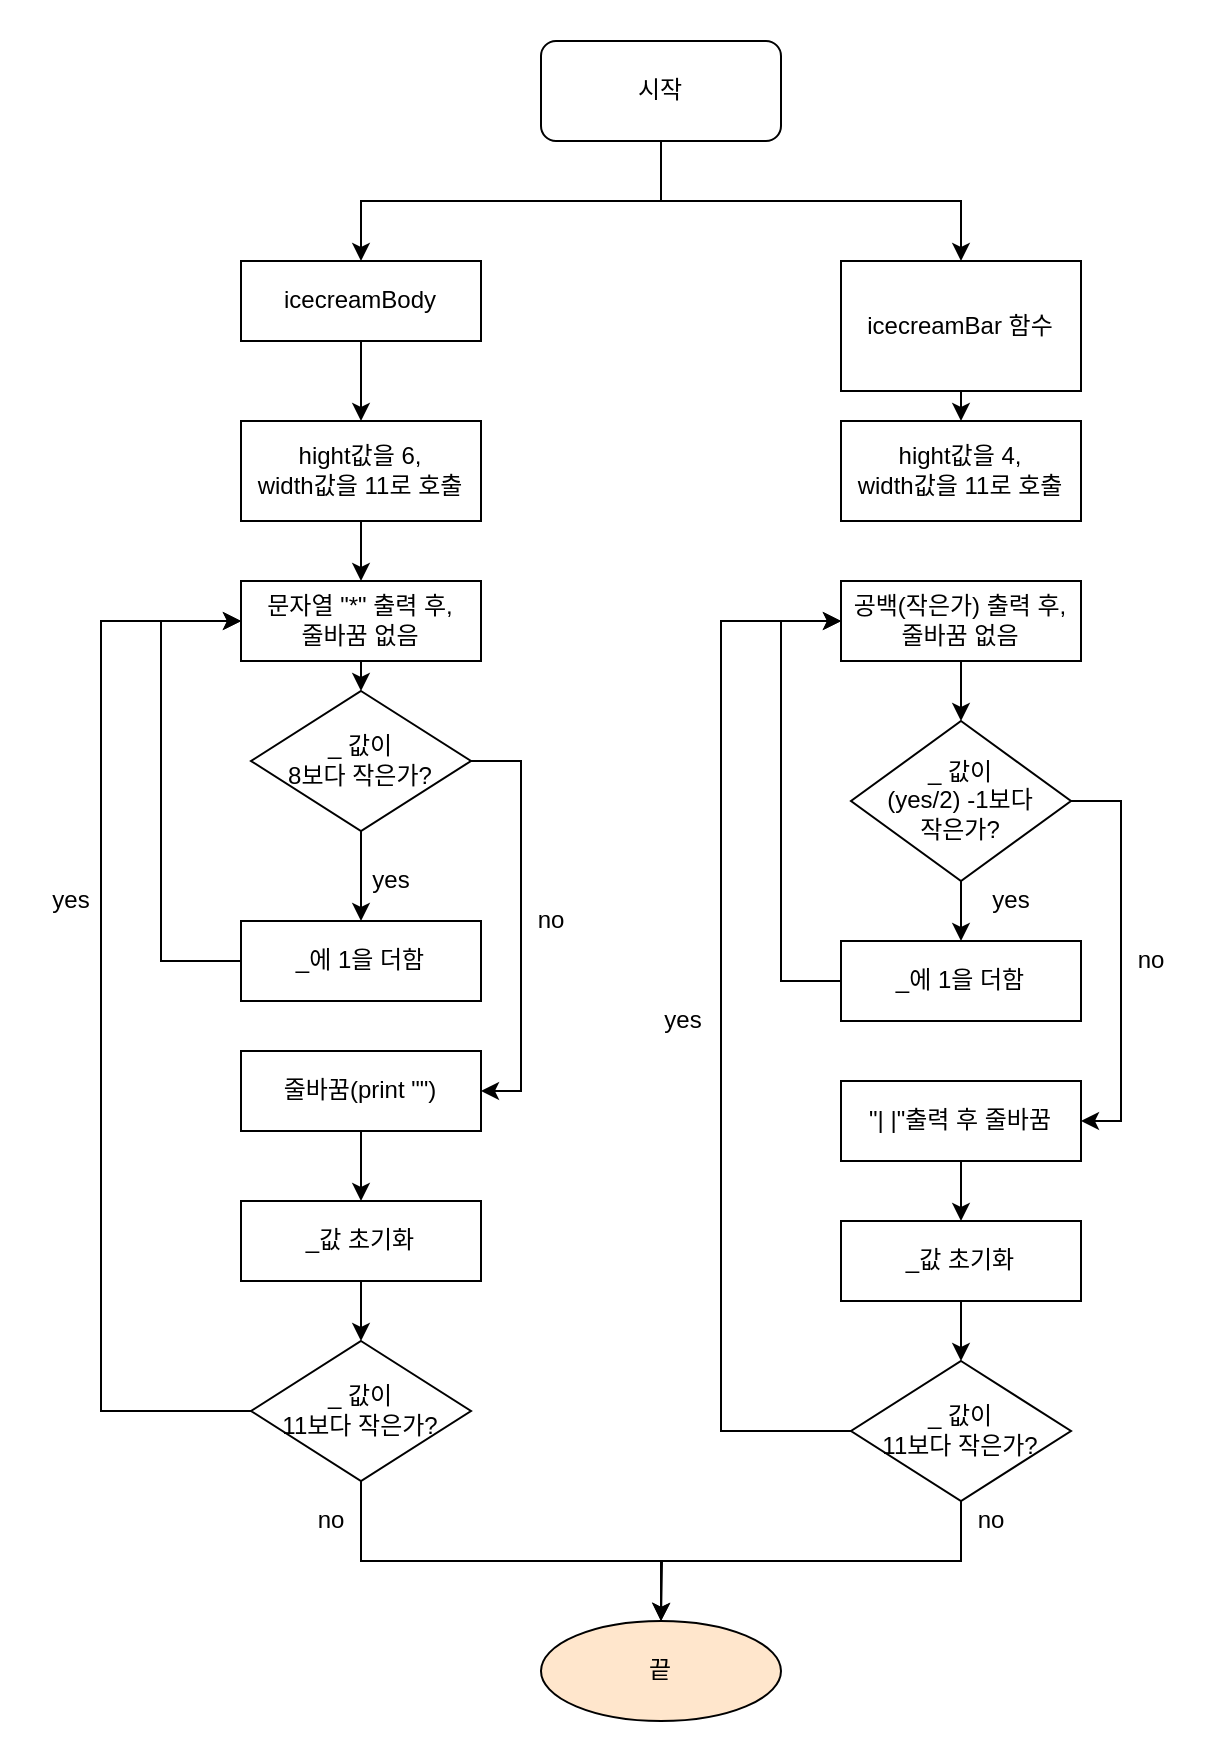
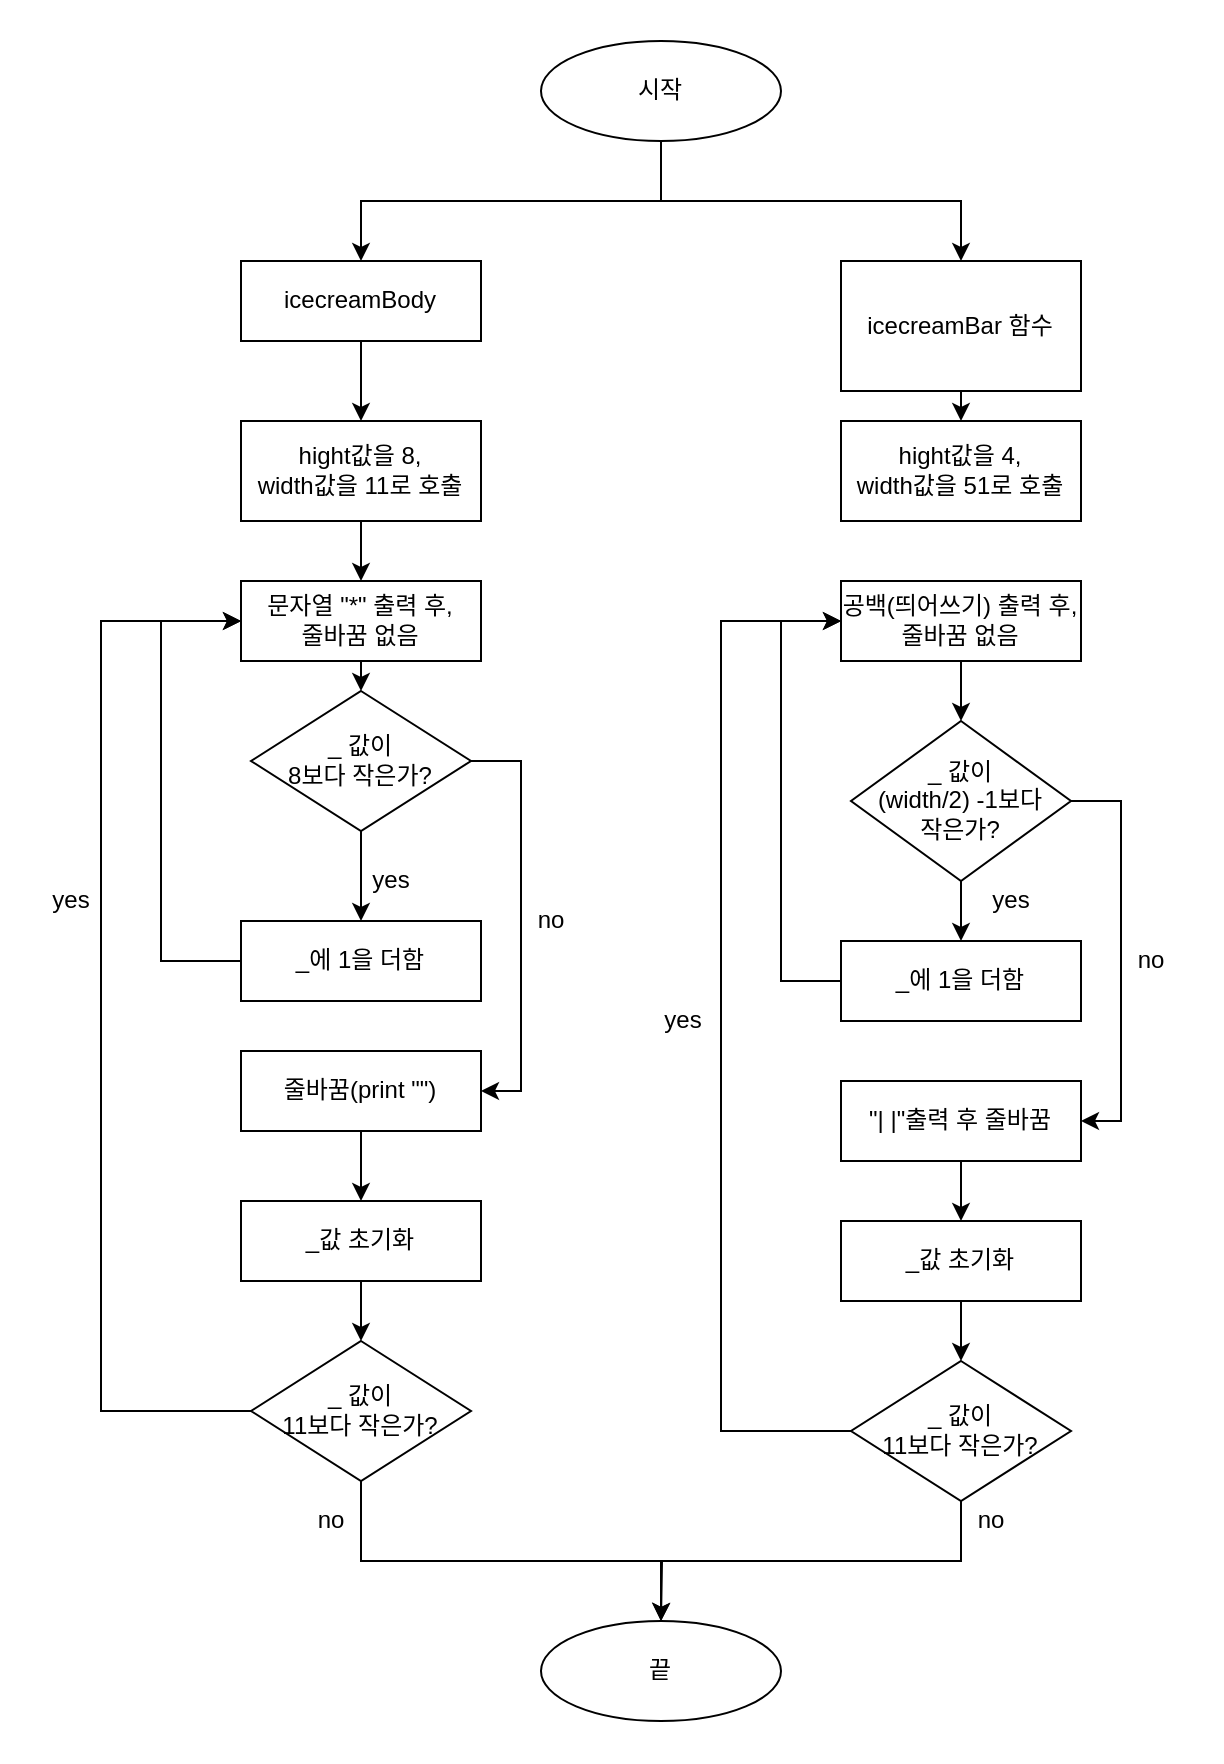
  <mxCell id="0" />
  <mxCell id="1" parent="0" />
  <mxCell id="2" style="edgeStyle=orthogonalEdgeStyle;rounded=0;orthogonalLoop=1;jettySize=auto;html=1;exitX=0.5;exitY=1;exitDx=0;exitDy=0;entryX=0.5;entryY=0;entryDx=0;entryDy=0;" edge="1" parent="1" source="3" target="13"><mxGeometry relative="1" as="geometry" /></mxCell>
- <mxCell id="3" value="hight값을 6,&lt;br&gt;width값을 11로 호출" style="rounded=1;whiteSpace=wrap;html=1;fontSize=12;glass=0;strokeWidth=1;shadow=0;arcSize=0;" parent="1" vertex="1"><mxGeometry x="120" y="210" width="120" height="50" as="geometry" /></mxCell>
+ <mxCell id="3" value="hight값을 8,&lt;br&gt;width값을 11로 호출" style="rounded=1;whiteSpace=wrap;html=1;fontSize=12;glass=0;strokeWidth=1;shadow=0;arcSize=0;" parent="1" vertex="1"><mxGeometry x="120" y="210" width="120" height="50" as="geometry" /></mxCell>
  <mxCell id="4" value="" style="edgeStyle=orthogonalEdgeStyle;rounded=0;orthogonalLoop=1;jettySize=auto;html=1;" edge="1" parent="1" source="5" target="11"><mxGeometry relative="1" as="geometry"><Array as="points"><mxPoint x="330" y="100" /><mxPoint x="180" y="100" /></Array></mxGeometry></mxCell>
- <mxCell id="5" value="시작" style="whiteSpace=wrap;html=1;rounded=1;" vertex="1" parent="1"><mxGeometry x="270" y="20" width="120" height="50" as="geometry" /></mxCell>
+ <mxCell id="5" value="시작" style="ellipse;whiteSpace=wrap;html=1;" vertex="1" parent="1"><mxGeometry x="270" y="20" width="120" height="50" as="geometry" /></mxCell>
  <mxCell id="6" style="edgeStyle=orthogonalEdgeStyle;rounded=0;orthogonalLoop=1;jettySize=auto;html=1;exitX=0.5;exitY=1;exitDx=0;exitDy=0;entryX=0.5;entryY=0;entryDx=0;entryDy=0;" edge="1" parent="1" source="7" target="3"><mxGeometry relative="1" as="geometry" /></mxCell>
  <mxCell id="7" value="icecreamBody" style="rounded=1;whiteSpace=wrap;html=1;fontSize=12;glass=0;strokeWidth=1;shadow=0;arcSize=0;" vertex="1" parent="1"><mxGeometry x="120" y="130" width="120" height="40" as="geometry" /></mxCell>
  <mxCell id="8" style="edgeStyle=orthogonalEdgeStyle;rounded=0;orthogonalLoop=1;jettySize=auto;html=1;exitX=0.5;exitY=1;exitDx=0;exitDy=0;entryX=0.5;entryY=0;entryDx=0;entryDy=0;" edge="1" parent="1" source="5" target="10"><mxGeometry relative="1" as="geometry"><mxPoint x="500" y="20" as="targetPoint" /><Array as="points"><mxPoint x="330" y="100" /><mxPoint x="480" y="100" /></Array></mxGeometry></mxCell>
  <mxCell id="9" style="edgeStyle=orthogonalEdgeStyle;rounded=0;orthogonalLoop=1;jettySize=auto;html=1;exitX=0.5;exitY=1;exitDx=0;exitDy=0;entryX=0.5;entryY=0;entryDx=0;entryDy=0;" edge="1" parent="1" source="10"><mxGeometry relative="1" as="geometry"><mxPoint x="480" y="210" as="targetPoint" /></mxGeometry></mxCell>
  <mxCell id="10" value="icecreamBar 함수" style="rounded=1;whiteSpace=wrap;html=1;fontSize=12;glass=0;strokeWidth=1;shadow=0;arcSize=0;" vertex="1" parent="1"><mxGeometry x="420" y="130" width="120" height="65" as="geometry" /></mxCell>
  <mxCell id="11" value="" style="shape=waypoint;sketch=0;size=6;pointerEvents=1;points=[];fillColor=default;resizable=0;rotatable=0;perimeter=centerPerimeter;snapToPoint=1;strokeColor=none;" vertex="1" parent="1"><mxGeometry x="160" y="110" width="40" height="40" as="geometry" /></mxCell>
  <mxCell id="12" style="edgeStyle=orthogonalEdgeStyle;rounded=0;orthogonalLoop=1;jettySize=auto;html=1;exitX=0.5;exitY=1;exitDx=0;exitDy=0;entryX=0.5;entryY=0;entryDx=0;entryDy=0;" edge="1" parent="1" source="13" target="18"><mxGeometry relative="1" as="geometry" /></mxCell>
  <mxCell id="13" value="문자열 &quot;*&quot; 출력 후,&lt;br&gt;줄바꿈 없음" style="rounded=1;whiteSpace=wrap;html=1;fontSize=12;glass=0;strokeWidth=1;shadow=0;arcSize=0;" vertex="1" parent="1"><mxGeometry x="120" y="290" width="120" height="40" as="geometry" /></mxCell>
- <mxCell id="14" value="hight값을 4,&lt;br&gt;width값을 11로 호출" style="rounded=1;whiteSpace=wrap;html=1;fontSize=12;glass=0;strokeWidth=1;shadow=0;arcSize=0;" vertex="1" parent="1"><mxGeometry x="420" y="210" width="120" height="50" as="geometry" /></mxCell>
+ <mxCell id="14" value="hight값을 4,&lt;br&gt;width값을 51로 호출" style="rounded=1;whiteSpace=wrap;html=1;fontSize=12;glass=0;strokeWidth=1;shadow=0;arcSize=0;" vertex="1" parent="1"><mxGeometry x="420" y="210" width="120" height="50" as="geometry" /></mxCell>
  <mxCell id="15" style="edgeStyle=orthogonalEdgeStyle;rounded=0;orthogonalLoop=1;jettySize=auto;html=1;exitX=0;exitY=0.5;exitDx=0;exitDy=0;entryX=0;entryY=0.5;entryDx=0;entryDy=0;" edge="1" parent="1" source="27" target="13"><mxGeometry relative="1" as="geometry"><Array as="points"><mxPoint x="80" y="480" /><mxPoint x="80" y="310" /></Array></mxGeometry></mxCell>
  <mxCell id="16" style="edgeStyle=orthogonalEdgeStyle;rounded=0;orthogonalLoop=1;jettySize=auto;html=1;exitX=0.5;exitY=1;exitDx=0;exitDy=0;entryX=0.5;entryY=0;entryDx=0;entryDy=0;" edge="1" parent="1" source="18" target="27"><mxGeometry relative="1" as="geometry" /></mxCell>
  <mxCell id="17" style="edgeStyle=orthogonalEdgeStyle;rounded=0;orthogonalLoop=1;jettySize=auto;html=1;exitX=1;exitY=0.5;exitDx=0;exitDy=0;entryX=1;entryY=0.5;entryDx=0;entryDy=0;" edge="1" parent="1" source="18" target="25"><mxGeometry relative="1" as="geometry" /></mxCell>
  <mxCell id="18" value="_ 값이 &lt;br&gt;8보다 작은가?" style="rhombus;whiteSpace=wrap;html=1;strokeColor=default;fillColor=default;" vertex="1" parent="1"><mxGeometry x="125" y="345" width="110" height="70" as="geometry" /></mxCell>
  <mxCell id="19" style="edgeStyle=orthogonalEdgeStyle;rounded=0;orthogonalLoop=1;jettySize=auto;html=1;entryX=0;entryY=0.5;entryDx=0;entryDy=0;exitX=0;exitY=0.5;exitDx=0;exitDy=0;" edge="1" parent="1" source="21" target="13"><mxGeometry relative="1" as="geometry"><mxPoint x="90" y="290" as="targetPoint" /><Array as="points"><mxPoint x="50" y="705" /><mxPoint x="50" y="310" /></Array></mxGeometry></mxCell>
  <mxCell id="20" style="edgeStyle=orthogonalEdgeStyle;rounded=0;orthogonalLoop=1;jettySize=auto;html=1;" edge="1" parent="1" source="21" target="47"><mxGeometry relative="1" as="geometry"><Array as="points"><mxPoint x="180" y="780" /><mxPoint x="330" y="780" /></Array></mxGeometry></mxCell>
  <mxCell id="21" value="_ 값이 &lt;br&gt;11보다 작은가?" style="rhombus;whiteSpace=wrap;html=1;strokeColor=default;fillColor=default;" vertex="1" parent="1"><mxGeometry x="125" y="670" width="110" height="70" as="geometry" /></mxCell>
  <mxCell id="22" value="yes" style="text;html=1;align=center;verticalAlign=middle;resizable=0;points=[];autosize=1;strokeColor=none;fillColor=none;" vertex="1" parent="1"><mxGeometry x="180" y="430" width="30" height="20" as="geometry" /></mxCell>
  <mxCell id="23" value="no" style="text;html=1;align=center;verticalAlign=middle;resizable=0;points=[];autosize=1;strokeColor=none;fillColor=none;" vertex="1" parent="1"><mxGeometry x="260" y="450" width="30" height="20" as="geometry" /></mxCell>
  <mxCell id="24" style="edgeStyle=orthogonalEdgeStyle;rounded=0;orthogonalLoop=1;jettySize=auto;html=1;exitX=0.5;exitY=1;exitDx=0;exitDy=0;entryX=0.5;entryY=0;entryDx=0;entryDy=0;" edge="1" parent="1" source="25" target="29"><mxGeometry relative="1" as="geometry"><mxPoint x="180" y="590" as="targetPoint" /></mxGeometry></mxCell>
  <mxCell id="25" value="줄바꿈(print &quot;&quot;)" style="rounded=1;whiteSpace=wrap;html=1;fontSize=12;glass=0;strokeWidth=1;shadow=0;arcSize=0;" vertex="1" parent="1"><mxGeometry x="120" y="525" width="120" height="40" as="geometry" /></mxCell>
  <mxCell id="26" value="yes" style="text;html=1;align=center;verticalAlign=middle;resizable=0;points=[];autosize=1;strokeColor=none;fillColor=none;" vertex="1" parent="1"><mxGeometry x="20" y="440" width="30" height="20" as="geometry" /></mxCell>
  <mxCell id="27" value="_에 1을 더함" style="rounded=1;whiteSpace=wrap;html=1;fontSize=12;glass=0;strokeWidth=1;shadow=0;arcSize=0;" vertex="1" parent="1"><mxGeometry x="120" y="460" width="120" height="40" as="geometry" /></mxCell>
  <mxCell id="28" style="edgeStyle=orthogonalEdgeStyle;rounded=0;orthogonalLoop=1;jettySize=auto;html=1;entryX=0.5;entryY=0;entryDx=0;entryDy=0;" edge="1" parent="1" source="29" target="21"><mxGeometry relative="1" as="geometry" /></mxCell>
  <mxCell id="29" value="_값 초기화" style="rounded=1;whiteSpace=wrap;html=1;fontSize=12;glass=0;strokeWidth=1;shadow=0;arcSize=0;" vertex="1" parent="1"><mxGeometry x="120" y="600" width="120" height="40" as="geometry" /></mxCell>
  <mxCell id="30" style="edgeStyle=orthogonalEdgeStyle;rounded=0;orthogonalLoop=1;jettySize=auto;html=1;entryX=0.5;entryY=0;entryDx=0;entryDy=0;" edge="1" parent="1" source="31" target="34"><mxGeometry relative="1" as="geometry" /></mxCell>
- <mxCell id="31" value="공백(작은가) 출력 후,&lt;br&gt;줄바꿈 없음" style="rounded=1;whiteSpace=wrap;html=1;fontSize=12;glass=0;strokeWidth=1;shadow=0;arcSize=0;" vertex="1" parent="1"><mxGeometry x="420" y="290" width="120" height="40" as="geometry" /></mxCell>
+ <mxCell id="31" value="공백(띄어쓰기) 출력 후,&lt;br&gt;줄바꿈 없음" style="rounded=1;whiteSpace=wrap;html=1;fontSize=12;glass=0;strokeWidth=1;shadow=0;arcSize=0;" vertex="1" parent="1"><mxGeometry x="420" y="290" width="120" height="40" as="geometry" /></mxCell>
  <mxCell id="32" style="edgeStyle=orthogonalEdgeStyle;rounded=0;orthogonalLoop=1;jettySize=auto;html=1;entryX=0.5;entryY=0;entryDx=0;entryDy=0;" edge="1" parent="1" source="34" target="36"><mxGeometry relative="1" as="geometry" /></mxCell>
  <mxCell id="33" style="edgeStyle=orthogonalEdgeStyle;rounded=0;orthogonalLoop=1;jettySize=auto;html=1;entryX=1;entryY=0.5;entryDx=0;entryDy=0;" edge="1" parent="1" source="34" target="39"><mxGeometry relative="1" as="geometry"><Array as="points"><mxPoint x="560" y="400" /><mxPoint x="560" y="560" /></Array></mxGeometry></mxCell>
- <mxCell id="34" value="_ 값이 &lt;br&gt;(yes/2) -1보다 &lt;br&gt;작은가?" style="rhombus;whiteSpace=wrap;html=1;strokeColor=default;fillColor=default;" vertex="1" parent="1"><mxGeometry x="425" y="360" width="110" height="80" as="geometry" /></mxCell>
+ <mxCell id="34" value="_ 값이 &lt;br&gt;(width/2) -1보다 &lt;br&gt;작은가?" style="rhombus;whiteSpace=wrap;html=1;strokeColor=default;fillColor=default;" vertex="1" parent="1"><mxGeometry x="425" y="360" width="110" height="80" as="geometry" /></mxCell>
  <mxCell id="35" style="edgeStyle=orthogonalEdgeStyle;rounded=0;orthogonalLoop=1;jettySize=auto;html=1;entryX=0;entryY=0.5;entryDx=0;entryDy=0;" edge="1" parent="1" source="36" target="31"><mxGeometry relative="1" as="geometry"><Array as="points"><mxPoint x="390" y="490" /><mxPoint x="390" y="310" /></Array></mxGeometry></mxCell>
  <mxCell id="36" value="_에 1을 더함" style="rounded=1;whiteSpace=wrap;html=1;fontSize=12;glass=0;strokeWidth=1;shadow=0;arcSize=0;" vertex="1" parent="1"><mxGeometry x="420" y="470" width="120" height="40" as="geometry" /></mxCell>
  <mxCell id="37" value="yes" style="text;html=1;align=center;verticalAlign=middle;resizable=0;points=[];autosize=1;strokeColor=none;fillColor=none;" vertex="1" parent="1"><mxGeometry x="490" y="440" width="30" height="20" as="geometry" /></mxCell>
  <mxCell id="38" style="edgeStyle=orthogonalEdgeStyle;rounded=0;orthogonalLoop=1;jettySize=auto;html=1;entryX=0.5;entryY=0;entryDx=0;entryDy=0;" edge="1" parent="1" source="39" target="42"><mxGeometry relative="1" as="geometry" /></mxCell>
  <mxCell id="39" value="&quot;| |&quot;출력 후 줄바꿈" style="rounded=1;whiteSpace=wrap;html=1;fontSize=12;glass=0;strokeWidth=1;shadow=0;arcSize=0;" vertex="1" parent="1"><mxGeometry x="420" y="540" width="120" height="40" as="geometry" /></mxCell>
  <mxCell id="40" value="no" style="text;html=1;align=center;verticalAlign=middle;resizable=0;points=[];autosize=1;strokeColor=none;fillColor=none;" vertex="1" parent="1"><mxGeometry x="560" y="470" width="30" height="20" as="geometry" /></mxCell>
  <mxCell id="41" style="edgeStyle=orthogonalEdgeStyle;rounded=0;orthogonalLoop=1;jettySize=auto;html=1;entryX=0.5;entryY=0;entryDx=0;entryDy=0;" edge="1" parent="1" source="42" target="45"><mxGeometry relative="1" as="geometry" /></mxCell>
  <mxCell id="42" value="_값 초기화" style="rounded=1;whiteSpace=wrap;html=1;fontSize=12;glass=0;strokeWidth=1;shadow=0;arcSize=0;" vertex="1" parent="1"><mxGeometry x="420" y="610" width="120" height="40" as="geometry" /></mxCell>
  <mxCell id="43" style="edgeStyle=orthogonalEdgeStyle;rounded=0;orthogonalLoop=1;jettySize=auto;html=1;entryX=0;entryY=0.5;entryDx=0;entryDy=0;startArrow=none;exitX=0;exitY=0.5;exitDx=0;exitDy=0;" edge="1" parent="1" source="45" target="31"><mxGeometry relative="1" as="geometry"><Array as="points"><mxPoint x="360" y="715" /><mxPoint x="360" y="310" /></Array></mxGeometry></mxCell>
  <mxCell id="44" style="edgeStyle=orthogonalEdgeStyle;rounded=0;orthogonalLoop=1;jettySize=auto;html=1;exitX=0.5;exitY=1;exitDx=0;exitDy=0;" edge="1" parent="1" source="45"><mxGeometry relative="1" as="geometry"><mxPoint x="330" y="810" as="targetPoint" /></mxGeometry></mxCell>
  <mxCell id="45" value="_ 값이 &lt;br&gt;11보다 작은가?" style="rhombus;whiteSpace=wrap;html=1;strokeColor=default;fillColor=default;" vertex="1" parent="1"><mxGeometry x="425" y="680" width="110" height="70" as="geometry" /></mxCell>
  <mxCell id="46" value="yes" style="text;html=1;align=center;verticalAlign=middle;resizable=0;points=[];autosize=1;strokeColor=none;fillColor=none;" vertex="1" parent="1"><mxGeometry x="326" y="500" width="30" height="20" as="geometry" /></mxCell>
- <mxCell id="47" value="끝" style="ellipse;whiteSpace=wrap;html=1;fillColor=#ffe6cc;" vertex="1" parent="1"><mxGeometry x="270" y="810" width="120" height="50" as="geometry" /></mxCell>
+ <mxCell id="47" value="끝" style="ellipse;whiteSpace=wrap;html=1;" vertex="1" parent="1"><mxGeometry x="270" y="810" width="120" height="50" as="geometry" /></mxCell>
  <mxCell id="48" value="no" style="text;html=1;align=center;verticalAlign=middle;resizable=0;points=[];autosize=1;strokeColor=none;fillColor=none;" vertex="1" parent="1"><mxGeometry x="150" y="750" width="30" height="20" as="geometry" /></mxCell>
  <mxCell id="49" value="no" style="text;html=1;align=center;verticalAlign=middle;resizable=0;points=[];autosize=1;strokeColor=none;fillColor=none;" vertex="1" parent="1"><mxGeometry x="480" y="750" width="30" height="20" as="geometry" /></mxCell>
